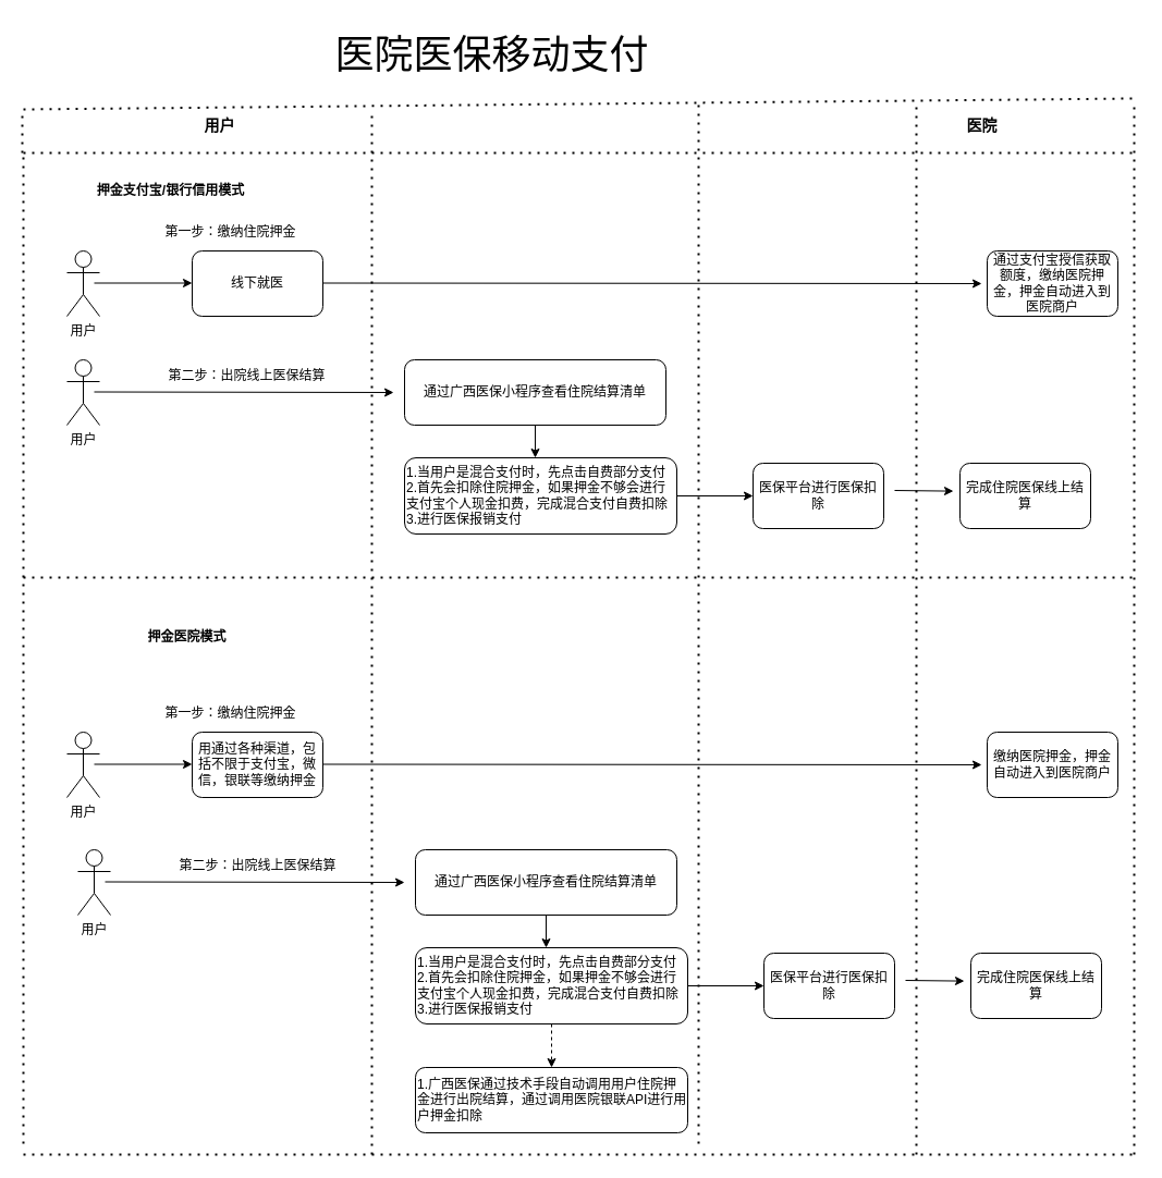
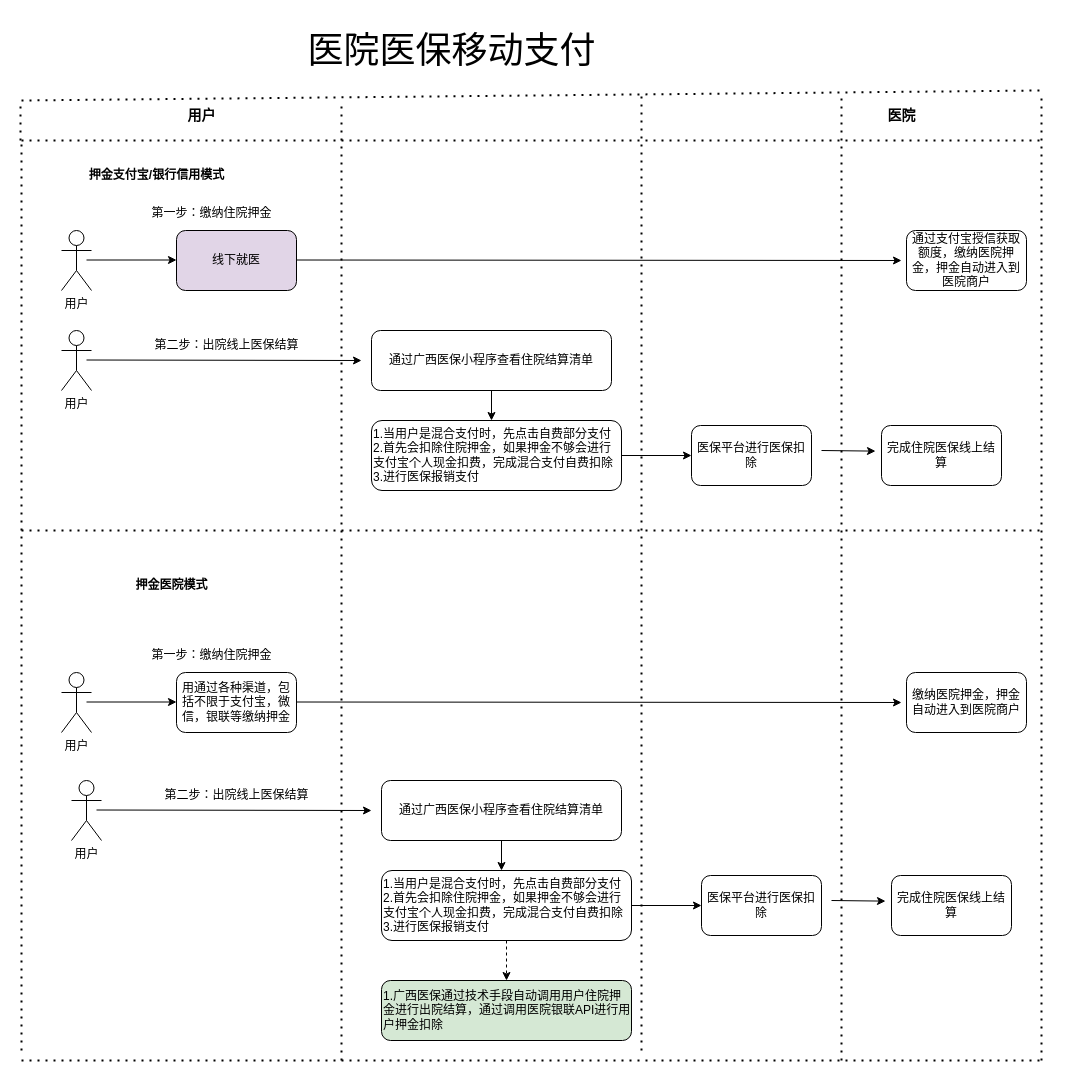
  <mxCell id="0" />
  <mxCell id="1" parent="0" />
  <mxCell id="2" value="&lt;font style=&quot;font-size: 36px;&quot;&gt;医院医保移动支付&lt;/font&gt;" style="text;html=1;align=center;verticalAlign=middle;resizable=0;points=[];autosize=1;strokeColor=none;fillColor=none;" vertex="1" parent="1"><mxGeometry x="296" y="20" width="310" height="60" as="geometry" /></mxCell>
  <mxCell id="3" value="&lt;b&gt;押金支付宝/银行信用模式&lt;/b&gt;" style="text;html=1;align=center;verticalAlign=middle;resizable=0;points=[];autosize=1;strokeColor=none;fillColor=none;" vertex="1" parent="1"><mxGeometry x="76" y="160" width="160" height="30" as="geometry" /></mxCell>
- <mxCell id="4" value="线下就医" style="rounded=1;whiteSpace=wrap;html=1;" vertex="1" parent="1"><mxGeometry x="176" y="230" width="120" height="60" as="geometry" /></mxCell>
+ <mxCell id="4" value="线下就医" style="rounded=1;whiteSpace=wrap;html=1;fillColor=#e1d5e7;" vertex="1" parent="1"><mxGeometry x="176" y="230" width="120" height="60" as="geometry" /></mxCell>
  <mxCell id="5" value="" style="endArrow=classic;html=1;rounded=0;" edge="1" parent="1"><mxGeometry width="50" height="50" relative="1" as="geometry"><mxPoint x="86" y="259.5" as="sourcePoint" /><mxPoint x="176" y="259.5" as="targetPoint" /></mxGeometry></mxCell>
  <mxCell id="6" value="" style="endArrow=none;dashed=1;html=1;dashPattern=1 3;strokeWidth=2;rounded=0;" edge="1" parent="1"><mxGeometry width="50" height="50" relative="1" as="geometry"><mxPoint x="341" y="1060" as="sourcePoint" /><mxPoint x="341" y="100" as="targetPoint" /></mxGeometry></mxCell>
  <mxCell id="7" value="" style="endArrow=none;dashed=1;html=1;dashPattern=1 3;strokeWidth=2;rounded=0;" edge="1" parent="1"><mxGeometry width="50" height="50" relative="1" as="geometry"><mxPoint y="140" as="sourcePoint" x="21" /><mxPoint x="1041" y="140" as="targetPoint" /></mxGeometry></mxCell>
  <mxCell id="8" value="通过广西医保小程序查看住院结算清单" style="rounded=1;whiteSpace=wrap;html=1;" vertex="1" parent="1"><mxGeometry x="371" y="330" width="240" height="60" as="geometry" /></mxCell>
  <mxCell id="9" value="" style="endArrow=classic;html=1;rounded=0;" edge="1" parent="1"><mxGeometry width="50" height="50" relative="1" as="geometry"><mxPoint x="296" y="259.5" as="sourcePoint" /><mxPoint x="901" y="260" as="targetPoint" /></mxGeometry></mxCell>
  <mxCell id="10" value="" style="endArrow=none;dashed=1;html=1;dashPattern=1 3;strokeWidth=2;rounded=0;" edge="1" parent="1"><mxGeometry width="50" height="50" relative="1" as="geometry"><mxPoint x="641" y="1050" as="sourcePoint" /><mxPoint x="641" y="95" as="targetPoint" /></mxGeometry></mxCell>
  <mxCell id="11" value="" style="endArrow=classic;html=1;rounded=0;" edge="1" parent="1"><mxGeometry width="50" height="50" relative="1" as="geometry"><mxPoint x="86" y="359.5" as="sourcePoint" /><mxPoint x="361" y="360" as="targetPoint" /></mxGeometry></mxCell>
  <mxCell id="12" value="" style="endArrow=none;dashed=1;html=1;dashPattern=1 3;strokeWidth=2;rounded=0;" edge="1" parent="1"><mxGeometry width="50" height="50" relative="1" as="geometry"><mxPoint x="841" y="1060" as="sourcePoint" /><mxPoint x="841" y="95" as="targetPoint" /></mxGeometry></mxCell>
  <mxCell id="13" value="通过支付宝授信获取额度，缴纳医院押金，押金自动进入到医院商户" style="rounded=1;whiteSpace=wrap;html=1;" vertex="1" parent="1"><mxGeometry x="906" y="230" width="120" height="60" as="geometry" /></mxCell>
  <mxCell id="14" value="" style="endArrow=none;dashed=1;html=1;dashPattern=1 3;strokeWidth=2;rounded=0;" edge="1" parent="1"><mxGeometry width="50" height="50" relative="1" as="geometry"><mxPoint x="1041" y="1060" as="sourcePoint" /><mxPoint x="1041" y="95" as="targetPoint" /></mxGeometry></mxCell>
  <mxCell id="15" value="&lt;font style=&quot;font-size: 14px;&quot;&gt;&lt;b style=&quot;&quot;&gt;医院&lt;/b&gt;&lt;/font&gt;" style="text;html=1;align=center;verticalAlign=middle;resizable=0;points=[];autosize=1;strokeColor=none;fillColor=none;" vertex="1" parent="1"><mxGeometry x="876" y="100" width="50" height="30" as="geometry" /></mxCell>
  <mxCell id="16" value="" style="endArrow=none;dashed=1;html=1;dashPattern=1 3;strokeWidth=2;rounded=0;" edge="1" parent="1"><mxGeometry width="50" height="50" relative="1" as="geometry"><mxPoint y="100" as="sourcePoint" x="21" /><mxPoint x="1041" y="90" as="targetPoint" /></mxGeometry></mxCell>
  <mxCell id="17" value="&lt;font style=&quot;font-size: 14px;&quot;&gt;&lt;b style=&quot;&quot;&gt;用户&lt;/b&gt;&lt;/font&gt;" style="text;html=1;align=center;verticalAlign=middle;resizable=0;points=[];autosize=1;strokeColor=none;fillColor=none;" vertex="1" parent="1"><mxGeometry x="176" y="100" width="50" height="30" as="geometry" /></mxCell>
  <mxCell id="18" value="第一步：缴纳住院押金" style="text;html=1;align=center;verticalAlign=middle;resizable=0;points=[];autosize=1;strokeColor=none;fillColor=none;" vertex="1" parent="1"><mxGeometry x="141" y="198" width="140" height="30" as="geometry" /></mxCell>
  <mxCell id="19" value="第二步：出院线上医保结算" style="text;html=1;align=center;verticalAlign=middle;resizable=0;points=[];autosize=1;strokeColor=none;fillColor=none;" vertex="1" parent="1"><mxGeometry x="141" y="330" width="170" height="30" as="geometry" /></mxCell>
  <mxCell id="20" value="" style="endArrow=none;dashed=1;html=1;dashPattern=1 3;strokeWidth=2;rounded=0;" edge="1" parent="1"><mxGeometry width="50" height="50" relative="1" as="geometry"><mxPoint x="20" y="140" as="sourcePoint" /><mxPoint x="20" y="100" as="targetPoint" /></mxGeometry></mxCell>
  <mxCell id="21" value="1.当用户是混合支付时，先点击自费部分支付&lt;br&gt;2.首先会扣除住院押金，如果押金不够会进行支付宝个人现金扣费，完成混合支付自费扣除&lt;br&gt;3.进行医保报销支付" style="rounded=1;whiteSpace=wrap;html=1;align=left;" vertex="1" parent="1"><mxGeometry x="371" y="420" width="250" height="70" as="geometry" /></mxCell>
  <mxCell id="22" value="" style="endArrow=classic;html=1;rounded=0;exitX=0.5;exitY=1;exitDx=0;exitDy=0;" edge="1" parent="1" source="8"><mxGeometry width="50" height="50" relative="1" as="geometry"><mxPoint x="491" y="400" as="sourcePoint" /><mxPoint x="491" y="420" as="targetPoint" /></mxGeometry></mxCell>
  <mxCell id="23" value="" style="endArrow=classic;html=1;rounded=0;exitX=1;exitY=0.5;exitDx=0;exitDy=0;" edge="1" parent="1" source="21"><mxGeometry width="50" height="50" relative="1" as="geometry"><mxPoint x="651" y="470" as="sourcePoint" /><mxPoint x="691" y="455" as="targetPoint" /></mxGeometry></mxCell>
  <mxCell id="24" value="医保平台进行医保扣除" style="rounded=1;whiteSpace=wrap;html=1;" vertex="1" parent="1"><mxGeometry x="691" y="425" width="120" height="60" as="geometry" /></mxCell>
  <mxCell id="25" value="" style="endArrow=classic;html=1;rounded=0;entryX=-0.05;entryY=0.427;entryDx=0;entryDy=0;entryPerimeter=0;" edge="1" parent="1" target="26"><mxGeometry width="50" height="50" relative="1" as="geometry"><mxPoint x="821" y="450" as="sourcePoint" /><mxPoint x="871" y="450" as="targetPoint" /></mxGeometry></mxCell>
  <mxCell id="26" value="完成住院医保线上结算" style="rounded=1;whiteSpace=wrap;html=1;" vertex="1" parent="1"><mxGeometry x="881" y="425" width="120" height="60" as="geometry" /></mxCell>
  <mxCell id="27" value="用户" style="shape=umlActor;verticalLabelPosition=bottom;verticalAlign=top;html=1;outlineConnect=0;" vertex="1" parent="1"><mxGeometry x="61" y="330" width="30" height="60" as="geometry" /></mxCell>
  <mxCell id="28" value="用户" style="shape=umlActor;verticalLabelPosition=bottom;verticalAlign=top;html=1;outlineConnect=0;" vertex="1" parent="1"><mxGeometry x="61" y="230" width="30" height="60" as="geometry" /></mxCell>
  <mxCell id="29" value="" style="endArrow=none;dashed=1;html=1;dashPattern=1 3;strokeWidth=2;rounded=0;" edge="1" parent="1"><mxGeometry width="50" height="50" relative="1" as="geometry"><mxPoint y="530" as="sourcePoint" x="21" /><mxPoint x="1041.8" y="530" as="targetPoint" /></mxGeometry></mxCell>
  <mxCell id="30" value="" style="endArrow=none;dashed=1;html=1;dashPattern=1 3;strokeWidth=2;rounded=0;" edge="1" parent="1"><mxGeometry width="50" height="50" relative="1" as="geometry"><mxPoint y="1050" as="sourcePoint" x="21" /><mxPoint y="140" as="targetPoint" x="21" /></mxGeometry></mxCell>
  <mxCell id="31" value="&lt;b&gt;押金医院模式&lt;/b&gt;" style="text;html=1;align=center;verticalAlign=middle;resizable=0;points=[];autosize=1;strokeColor=none;fillColor=none;" vertex="1" parent="1"><mxGeometry x="121" y="570" width="100" height="30" as="geometry" /></mxCell>
  <mxCell id="32" value="" style="endArrow=classic;html=1;rounded=0;" edge="1" parent="1"><mxGeometry width="50" height="50" relative="1" as="geometry"><mxPoint x="86" y="701.5" as="sourcePoint" /><mxPoint x="176" y="701.5" as="targetPoint" /></mxGeometry></mxCell>
  <mxCell id="33" value="" style="endArrow=classic;html=1;rounded=0;" edge="1" parent="1"><mxGeometry width="50" height="50" relative="1" as="geometry"><mxPoint x="296" y="701.5" as="sourcePoint" /><mxPoint x="901" y="702" as="targetPoint" /></mxGeometry></mxCell>
  <mxCell id="34" value="缴纳医院押金，押金自动进入到医院商户" style="rounded=1;whiteSpace=wrap;html=1;" vertex="1" parent="1"><mxGeometry x="906" y="672" width="120" height="60" as="geometry" /></mxCell>
  <mxCell id="35" value="第一步：缴纳住院押金" style="text;html=1;align=center;verticalAlign=middle;resizable=0;points=[];autosize=1;strokeColor=none;fillColor=none;" vertex="1" parent="1"><mxGeometry x="141" y="640" width="140" height="30" as="geometry" /></mxCell>
  <mxCell id="36" value="用户" style="shape=umlActor;verticalLabelPosition=bottom;verticalAlign=top;html=1;outlineConnect=0;" vertex="1" parent="1"><mxGeometry x="61" y="672" width="30" height="60" as="geometry" /></mxCell>
  <mxCell id="37" value="用通过各种渠道，包括不限于支付宝，微信，银联等缴纳押金" style="rounded=1;whiteSpace=wrap;html=1;" vertex="1" parent="1"><mxGeometry x="176" y="672" width="120" height="60" as="geometry" /></mxCell>
  <mxCell id="38" value="" style="endArrow=none;dashed=1;html=1;dashPattern=1 3;strokeWidth=2;rounded=0;" edge="1" parent="1"><mxGeometry width="50" height="50" relative="1" as="geometry"><mxPoint y="1060" as="sourcePoint" x="21" /><mxPoint x="1044.2" y="1060" as="targetPoint" /></mxGeometry></mxCell>
  <mxCell id="39" value="通过广西医保小程序查看住院结算清单" style="rounded=1;whiteSpace=wrap;html=1;" vertex="1" parent="1"><mxGeometry x="381" y="780" width="240" height="60" as="geometry" /></mxCell>
  <mxCell id="40" value="" style="endArrow=classic;html=1;rounded=0;" edge="1" parent="1"><mxGeometry width="50" height="50" relative="1" as="geometry"><mxPoint x="96" y="809.5" as="sourcePoint" /><mxPoint x="371" y="810" as="targetPoint" /></mxGeometry></mxCell>
  <mxCell id="41" value="第二步：出院线上医保结算" style="text;html=1;align=center;verticalAlign=middle;resizable=0;points=[];autosize=1;strokeColor=none;fillColor=none;" vertex="1" parent="1"><mxGeometry x="151" y="780" width="170" height="30" as="geometry" /></mxCell>
  <mxCell id="42" value="1.当用户是混合支付时，先点击自费部分支付&lt;br&gt;2.首先会扣除住院押金，如果押金不够会进行支付宝个人现金扣费，完成混合支付自费扣除&lt;br&gt;3.进行医保报销支付" style="rounded=1;whiteSpace=wrap;html=1;align=left;" vertex="1" parent="1"><mxGeometry x="381" y="870" width="250" height="70" as="geometry" /></mxCell>
  <mxCell id="43" value="" style="endArrow=classic;html=1;rounded=0;exitX=0.5;exitY=1;exitDx=0;exitDy=0;" edge="1" parent="1" source="39"><mxGeometry width="50" height="50" relative="1" as="geometry"><mxPoint x="501" y="850" as="sourcePoint" /><mxPoint x="501" y="870" as="targetPoint" /></mxGeometry></mxCell>
  <mxCell id="44" value="" style="endArrow=classic;html=1;rounded=0;exitX=1;exitY=0.5;exitDx=0;exitDy=0;" edge="1" parent="1" source="42"><mxGeometry width="50" height="50" relative="1" as="geometry"><mxPoint x="661" y="920" as="sourcePoint" /><mxPoint x="701" y="905" as="targetPoint" /></mxGeometry></mxCell>
  <mxCell id="45" value="医保平台进行医保扣除" style="rounded=1;whiteSpace=wrap;html=1;" vertex="1" parent="1"><mxGeometry x="701" y="875" width="120" height="60" as="geometry" /></mxCell>
  <mxCell id="46" value="" style="endArrow=classic;html=1;rounded=0;entryX=-0.05;entryY=0.427;entryDx=0;entryDy=0;entryPerimeter=0;" edge="1" parent="1" target="47"><mxGeometry width="50" height="50" relative="1" as="geometry"><mxPoint x="831" y="900" as="sourcePoint" /><mxPoint x="881" y="900" as="targetPoint" /></mxGeometry></mxCell>
  <mxCell id="47" value="完成住院医保线上结算" style="rounded=1;whiteSpace=wrap;html=1;" vertex="1" parent="1"><mxGeometry x="891" y="875" width="120" height="60" as="geometry" /></mxCell>
  <mxCell id="48" value="用户" style="shape=umlActor;verticalLabelPosition=bottom;verticalAlign=top;html=1;outlineConnect=0;" vertex="1" parent="1"><mxGeometry x="71" y="780" width="30" height="60" as="geometry" /></mxCell>
- <mxCell id="49" value="1.广西医保通过技术手段自动调用用户住院押金进行出院结算，通过调用医院银联API进行用户押金扣除&lt;br&gt;" style="rounded=1;whiteSpace=wrap;html=1;align=left;" vertex="1" parent="1"><mxGeometry x="381" y="980" width="250" height="60" as="geometry" /></mxCell>
+ <mxCell id="49" value="1.广西医保通过技术手段自动调用用户住院押金进行出院结算，通过调用医院银联API进行用户押金扣除&lt;br&gt;" style="rounded=1;whiteSpace=wrap;html=1;align=left;fillColor=#d5e8d4;" vertex="1" parent="1"><mxGeometry x="381" y="980" width="250" height="60" as="geometry" /></mxCell>
  <mxCell id="50" value="" style="endArrow=classic;html=1;rounded=0;exitX=0.5;exitY=1;exitDx=0;exitDy=0;entryX=0.5;entryY=0;entryDx=0;entryDy=0;dashed=1;" edge="1" parent="1" source="42" target="49"><mxGeometry width="50" height="50" relative="1" as="geometry"><mxPoint x="521" y="950" as="sourcePoint" /><mxPoint x="521" y="970" as="targetPoint" /></mxGeometry></mxCell>
